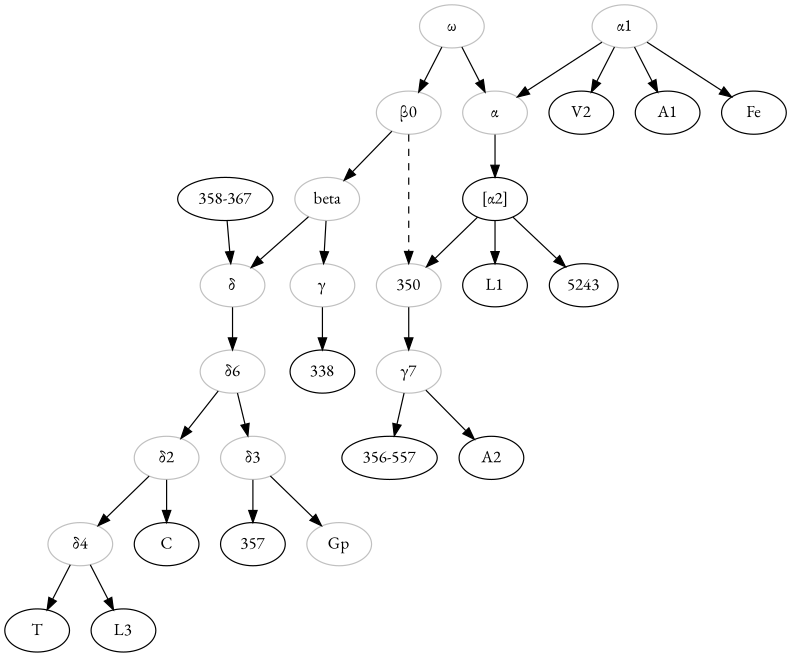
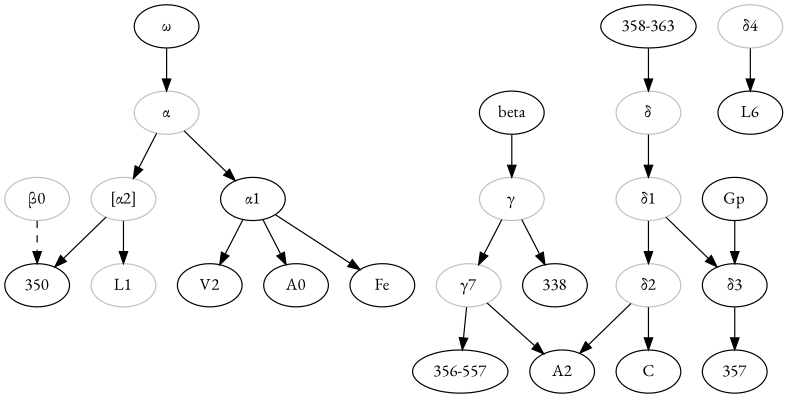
  digraph {
    fontname="EB Garamond"
    node [fontname="EB Garamond"]
    edge [fontname="EB Garamond"]
    n1 [color=grey label="α"]
-   n2 [color=grey label="α1"]
-   n3 [color=black label="[α2]"]
-   A1
+   n2 [color=black label="α1"]
+   n3 [color=grey label="[α2]"]
+   A1 [label=A0]
    Fe
    V2
-   5243
-   L1
-   350 [color=grey]
+   L1 [color=grey]
+   350
    n10 [color=grey label="β0"]
-   beta [color=grey]
+   beta
    n12 [color=grey label="γ"]
    n13 [color=grey label="δ"]
    n14 [color=grey label="γ7"]
    338
    n16 [label="356-557"]
    A2
-   n18 [color=grey label="δ6"]
+   n18 [color=grey label="δ1"]
    n19 [color=grey label="δ2"]
-   n20 [color=grey label="δ3"]
-   n21 [label="358-367"]
+   n20 [color=black label="δ3"]
+   n21 [label="358-363"]
    n22 [color=grey label="δ4"]
    C
    n24 [label=357]
-   Gp [color=grey]
-   T
-   L3
-   n28 [color=grey label="ω"]
-   n2 -> n1
+   Gp
+   L3 [label=L6]
+   n28 [color=black label="ω"]
+   n1 -> n2
    n1 -> n3
    n2 -> A1
    n2 -> Fe
    n2 -> V2
-   n3 -> 5243 [style=uncert]
    n3 -> L1 [style=uncert]
    n3 -> 350 [style=uncert]
    n10 -> 350 [style=dashed]
-   n10 -> beta
    beta -> n12
-   beta -> n13
-   350 -> n14
+   n12 -> n14
    n12 -> 338
    n13 -> n18
    n14 -> n16
    n14 -> A2
    n18 -> n19
    n18 -> n20
-   n19 -> n22
+   n19 -> A2
    n19 -> C
    n20 -> n24
-   n20 -> Gp
+   Gp -> n20
    n21 -> n13
-   n22 -> T
    n22 -> L3
    n28 -> n1
-   n28 -> n10
  }
